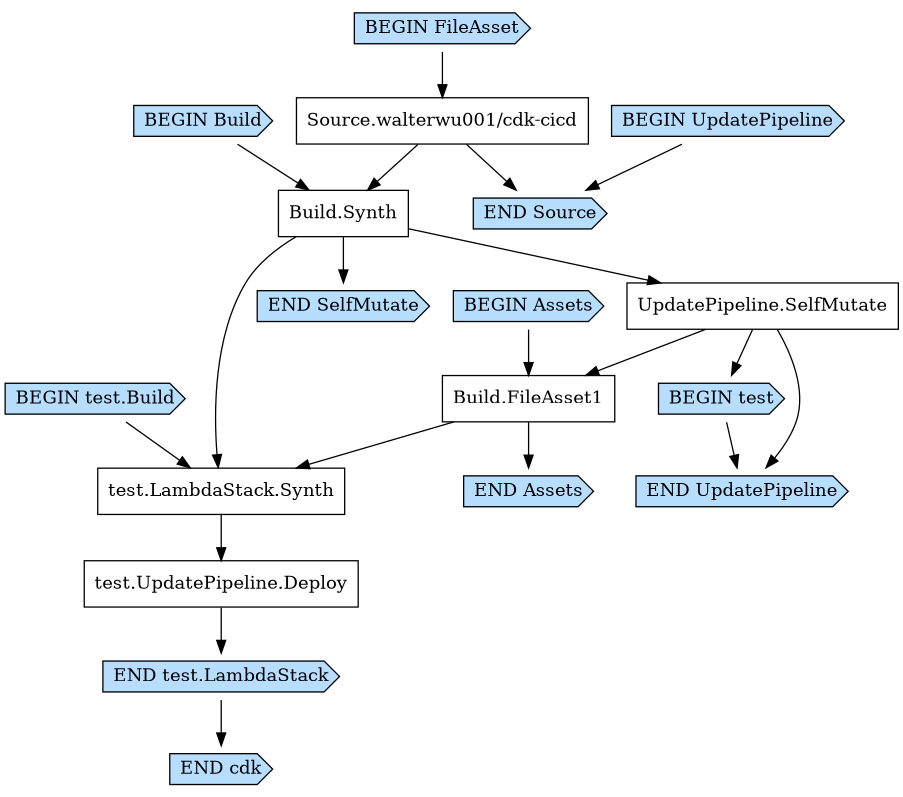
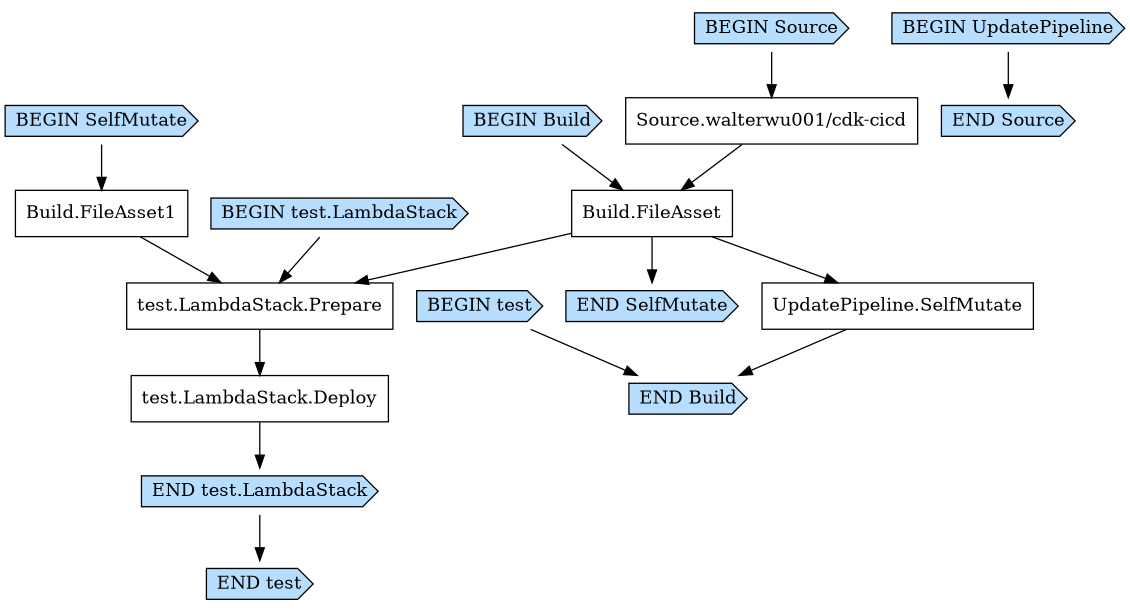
  digraph {
    node [shape=cds fillcolor="#b7deff" style=filled]
-   "Build.Synth" [shape=box fillcolor="" style=""]
+   "Build.Synth" [shape=box label="Build.FileAsset" fillcolor="" style=""]
    "BEGIN Build"
    n3 [label="END SelfMutate"]
    "UpdatePipeline.SelfMutate" [shape=box fillcolor="" style=""]
-   "test.LambdaStack.Prepare" [shape=box label="test.LambdaStack.Synth" fillcolor="" style=""]
-   "END UpdatePipeline"
+   "test.LambdaStack.Prepare" [shape=box fillcolor="" style=""]
+   "END UpdatePipeline" [label="END Build"]
    n7 [label="Build.FileAsset1" shape=box fillcolor="" style=""]
    "BEGIN test"
-   "test.LambdaStack.Deploy" [shape=box label="test.UpdatePipeline.Deploy" fillcolor="" style=""]
+   "test.LambdaStack.Deploy" [shape=box fillcolor="" style=""]
    "Source.walterwu001/cdk-cicd" [shape=box fillcolor="" style=""]
    "END Source"
    "BEGIN UpdatePipeline"
-   "END Assets"
-   "BEGIN Assets"
-   "BEGIN test.LambdaStack" [label="BEGIN test.Build"]
+   "BEGIN Assets" [label="BEGIN SelfMutate"]
+   "BEGIN test.LambdaStack"
    "END test.LambdaStack"
-   "END test" [label="END cdk"]
-   "BEGIN Source" [label="BEGIN FileAsset"]
+   "END test"
+   "BEGIN Source"
    "Build.Synth" -> n3
    "Build.Synth" -> "UpdatePipeline.SelfMutate"
    "Build.Synth" -> "test.LambdaStack.Prepare"
    "BEGIN Build" -> "Build.Synth"
    "UpdatePipeline.SelfMutate" -> "END UpdatePipeline"
-   "UpdatePipeline.SelfMutate" -> n7
-   "UpdatePipeline.SelfMutate" -> "BEGIN test"
    "test.LambdaStack.Prepare" -> "test.LambdaStack.Deploy"
    n7 -> "test.LambdaStack.Prepare"
-   n7 -> "END Assets"
    "BEGIN test" -> "END UpdatePipeline"
    "test.LambdaStack.Deploy" -> "END test.LambdaStack"
    "Source.walterwu001/cdk-cicd" -> "Build.Synth"
-   "Source.walterwu001/cdk-cicd" -> "END Source"
    "BEGIN UpdatePipeline" -> "END Source"
    "BEGIN Assets" -> n7
    "BEGIN test.LambdaStack" -> "test.LambdaStack.Prepare"
    "END test.LambdaStack" -> "END test"
    "BEGIN Source" -> "Source.walterwu001/cdk-cicd"
  }
